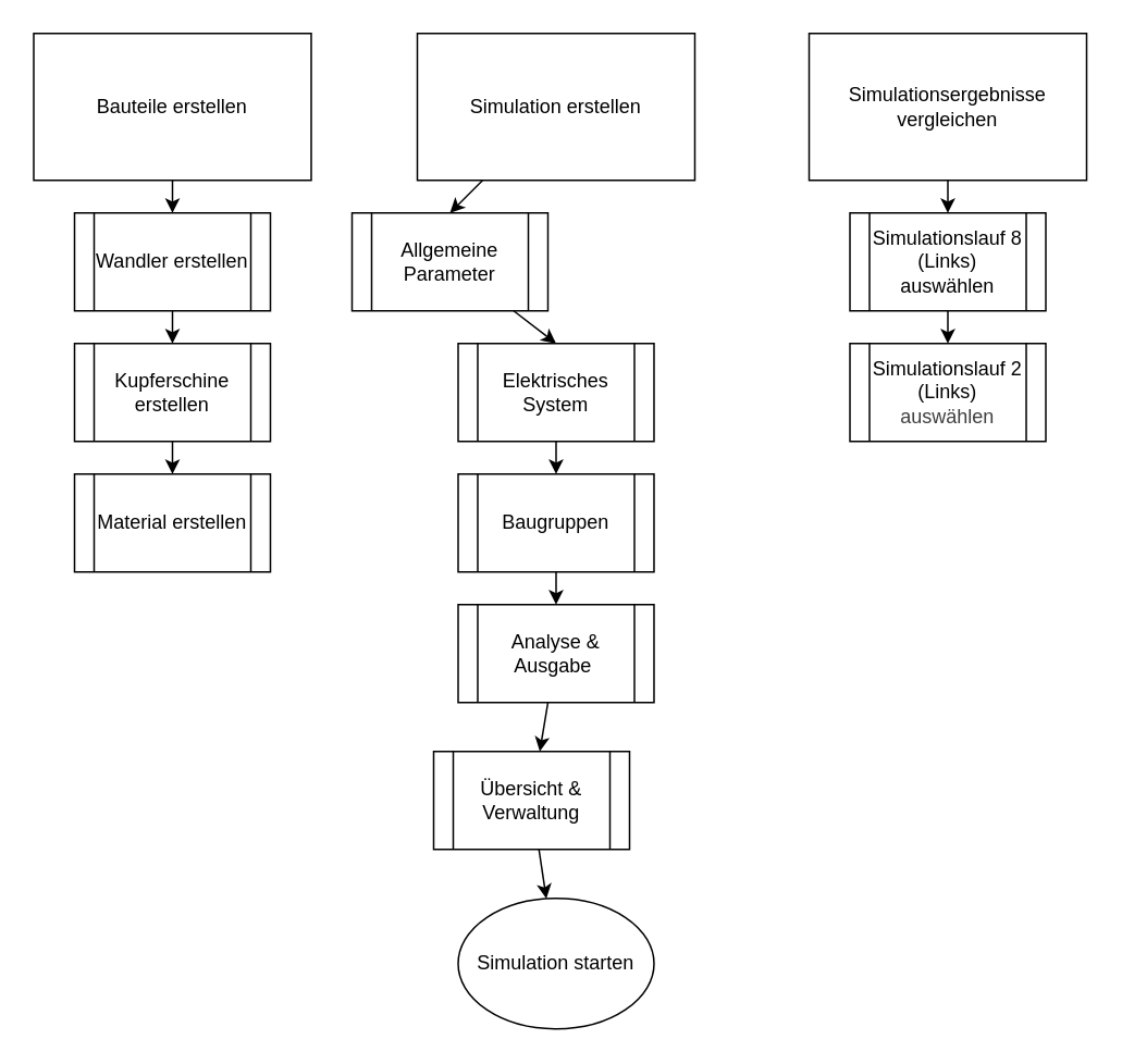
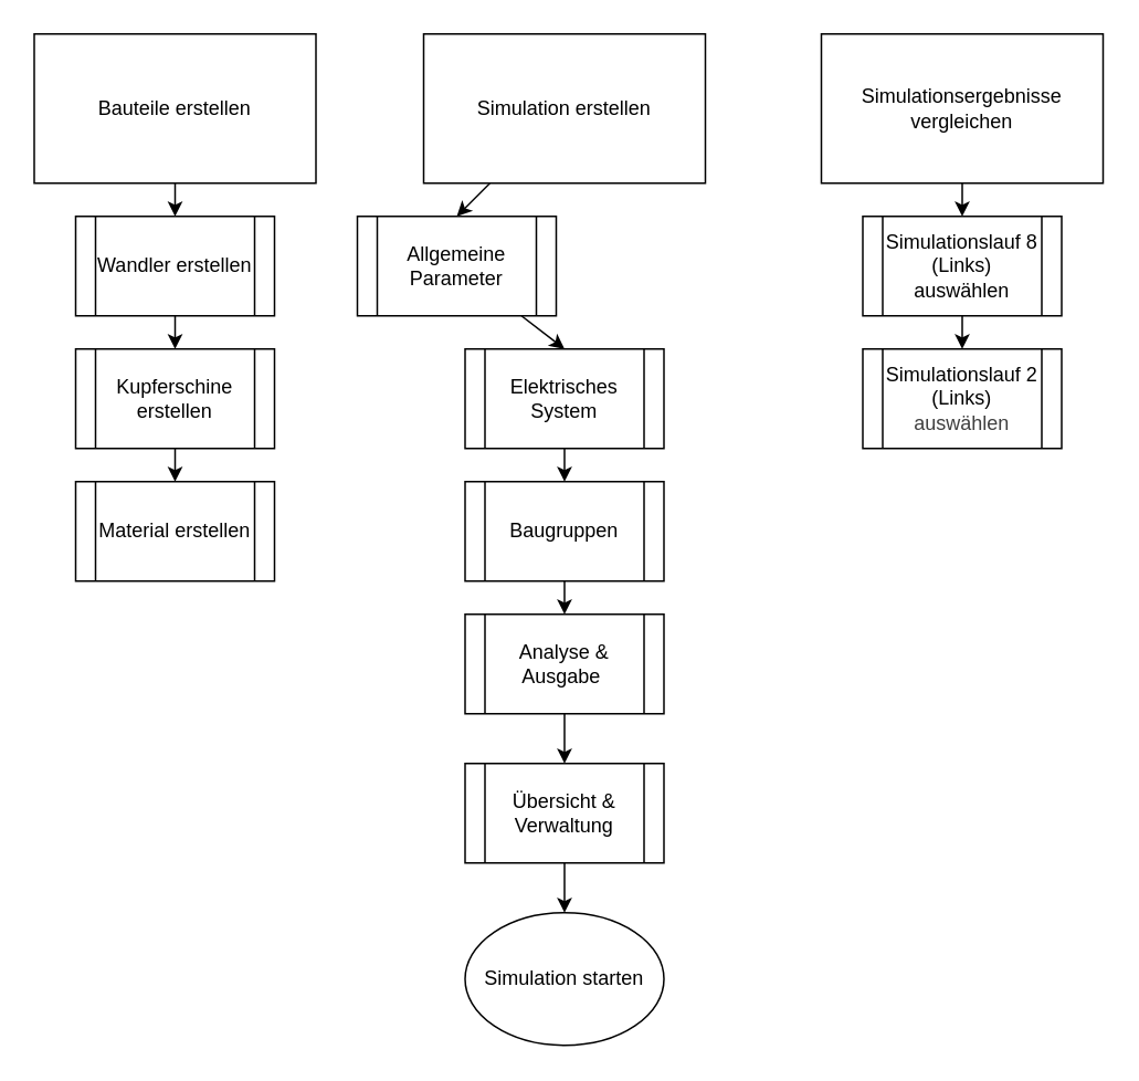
  <mxCell id="0" />
  <mxCell id="1" parent="0" />
  <mxCell id="2" value="" style="edgeStyle=none;html=1;" edge="1" parent="1" source="7" target="5"><mxGeometry relative="1" as="geometry" /></mxCell>
  <mxCell id="3" value="Bauteile erstellen" style="rounded=0;whiteSpace=wrap;html=1;" vertex="1" parent="1"><mxGeometry x="20" y="20" width="170" height="90" as="geometry" /></mxCell>
  <mxCell id="4" value="" style="edgeStyle=none;html=1;" edge="1" parent="1" source="5" target="8"><mxGeometry relative="1" as="geometry" /></mxCell>
  <mxCell id="5" value="Kupferschine erstellen" style="shape=process;whiteSpace=wrap;html=1;backgroundOutline=1;" vertex="1" parent="1"><mxGeometry x="45" y="210" width="120" height="60" as="geometry" /></mxCell>
  <mxCell id="6" value="" style="edgeStyle=none;html=1;" edge="1" parent="1" source="3" target="7"><mxGeometry relative="1" as="geometry"><mxPoint x="105" y="110" as="sourcePoint" /><mxPoint x="105" y="210" as="targetPoint" /></mxGeometry></mxCell>
  <mxCell id="7" value="Wandler erstellen" style="shape=process;whiteSpace=wrap;html=1;backgroundOutline=1;" vertex="1" parent="1"><mxGeometry x="45" y="130" width="120" height="60" as="geometry" /></mxCell>
  <mxCell id="8" value="Material erstellen" style="shape=process;whiteSpace=wrap;html=1;backgroundOutline=1;" vertex="1" parent="1"><mxGeometry x="45" y="290" width="120" height="60" as="geometry" /></mxCell>
  <mxCell id="9" value="" style="edgeStyle=none;html=1;entryX=0.5;entryY=0;entryDx=0;entryDy=0;" edge="1" parent="1" source="10" target="12"><mxGeometry relative="1" as="geometry"><mxPoint x="340" y="130" as="targetPoint" /></mxGeometry></mxCell>
  <mxCell id="10" value="Simulation erstellen" style="rounded=0;whiteSpace=wrap;html=1;" vertex="1" parent="1"><mxGeometry x="255" y="20" width="170" height="90" as="geometry" /></mxCell>
  <mxCell id="11" value="" style="edgeStyle=none;html=1;" edge="1" parent="1" source="12"><mxGeometry relative="1" as="geometry"><mxPoint x="340" y="210" as="targetPoint" /></mxGeometry></mxCell>
  <mxCell id="12" value="Allgemeine Parameter" style="shape=process;whiteSpace=wrap;html=1;backgroundOutline=1;" vertex="1" parent="1"><mxGeometry x="215" y="130" width="120" height="60" as="geometry" /></mxCell>
  <mxCell id="13" value="" style="edgeStyle=none;html=1;" edge="1" parent="1" source="14" target="16"><mxGeometry relative="1" as="geometry" /></mxCell>
  <mxCell id="14" value="Elektrisches System" style="shape=process;whiteSpace=wrap;html=1;backgroundOutline=1;" vertex="1" parent="1"><mxGeometry x="280" y="210" width="120" height="60" as="geometry" /></mxCell>
  <mxCell id="15" value="" style="edgeStyle=none;html=1;" edge="1" parent="1" source="16"><mxGeometry relative="1" as="geometry"><mxPoint x="340" y="370" as="targetPoint" /></mxGeometry></mxCell>
  <mxCell id="16" value="Baugruppen" style="shape=process;whiteSpace=wrap;html=1;backgroundOutline=1;" vertex="1" parent="1"><mxGeometry x="280" y="290" width="120" height="60" as="geometry" /></mxCell>
  <mxCell id="17" value="" style="edgeStyle=none;html=1;" edge="1" parent="1" target="19"><mxGeometry relative="1" as="geometry"><mxPoint x="340" y="430" as="sourcePoint" /></mxGeometry></mxCell>
  <mxCell id="18" value="" style="edgeStyle=none;html=1;" edge="1" parent="1" source="19" target="21"><mxGeometry relative="1" as="geometry" /></mxCell>
  <mxCell id="19" value="Analyse &amp;amp; Ausgabe&amp;nbsp;" style="shape=process;whiteSpace=wrap;html=1;backgroundOutline=1;" vertex="1" parent="1"><mxGeometry x="280" y="370" width="120" height="60" as="geometry" /></mxCell>
  <mxCell id="20" value="" style="edgeStyle=none;html=1;" edge="1" parent="1" source="21" target="22"><mxGeometry relative="1" as="geometry" /></mxCell>
- <mxCell id="21" value="Übersicht &amp;amp; Verwaltung" style="shape=process;whiteSpace=wrap;html=1;backgroundOutline=1;" vertex="1" parent="1"><mxGeometry x="265" y="460" width="120" height="60" as="geometry" /></mxCell>
+ <mxCell id="21" value="Übersicht &amp;amp; Verwaltung" style="shape=process;whiteSpace=wrap;html=1;backgroundOutline=1;" vertex="1" parent="1"><mxGeometry x="280" y="460" width="120" height="60" as="geometry" /></mxCell>
  <mxCell id="22" value="Simulation starten" style="ellipse;whiteSpace=wrap;html=1;" vertex="1" parent="1"><mxGeometry x="280" y="550" width="120" height="80" as="geometry" /></mxCell>
  <mxCell id="23" value="" style="edgeStyle=none;html=1;entryX=0.5;entryY=0;entryDx=0;entryDy=0;" edge="1" parent="1" source="24" target="26"><mxGeometry relative="1" as="geometry"><mxPoint x="350" y="140" as="targetPoint" /></mxGeometry></mxCell>
  <mxCell id="24" value="Simulationsergebnisse vergleichen" style="rounded=0;whiteSpace=wrap;html=1;" vertex="1" parent="1"><mxGeometry x="495" y="20" width="170" height="90" as="geometry" /></mxCell>
  <mxCell id="25" style="edgeStyle=none;html=1;" edge="1" parent="1" source="26" target="27"><mxGeometry relative="1" as="geometry" /></mxCell>
  <mxCell id="26" value="Simulationslauf 8 (Links)&lt;div&gt;auswählen&lt;/div&gt;" style="shape=process;whiteSpace=wrap;html=1;backgroundOutline=1;" vertex="1" parent="1"><mxGeometry x="520" y="130" width="120" height="60" as="geometry" /></mxCell>
  <mxCell id="27" value="&lt;span style=&quot;color: rgb(0, 0, 0);&quot;&gt;Simulationslauf 2 (Links)&lt;/span&gt;&lt;div style=&quot;color: rgb(63, 63, 63); scrollbar-color: rgb(226, 226, 226) rgb(251, 251, 251);&quot;&gt;auswählen&lt;/div&gt;" style="shape=process;whiteSpace=wrap;html=1;backgroundOutline=1;" vertex="1" parent="1"><mxGeometry x="520" y="210" width="120" height="60" as="geometry" /></mxCell>
